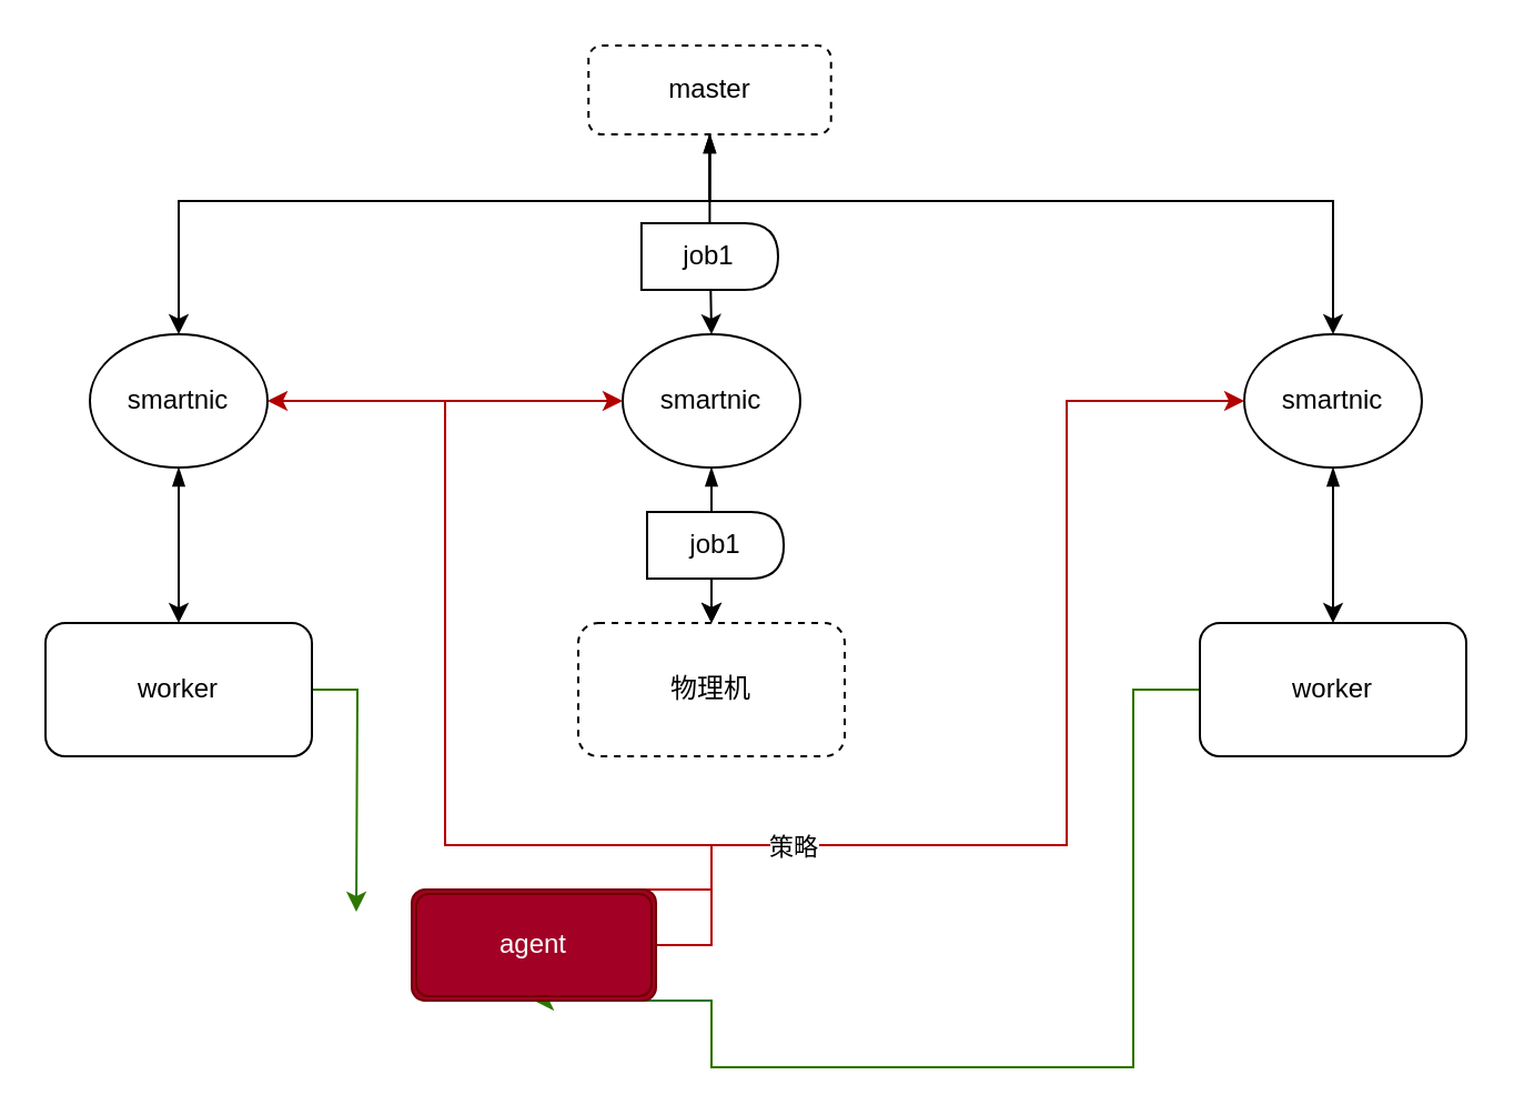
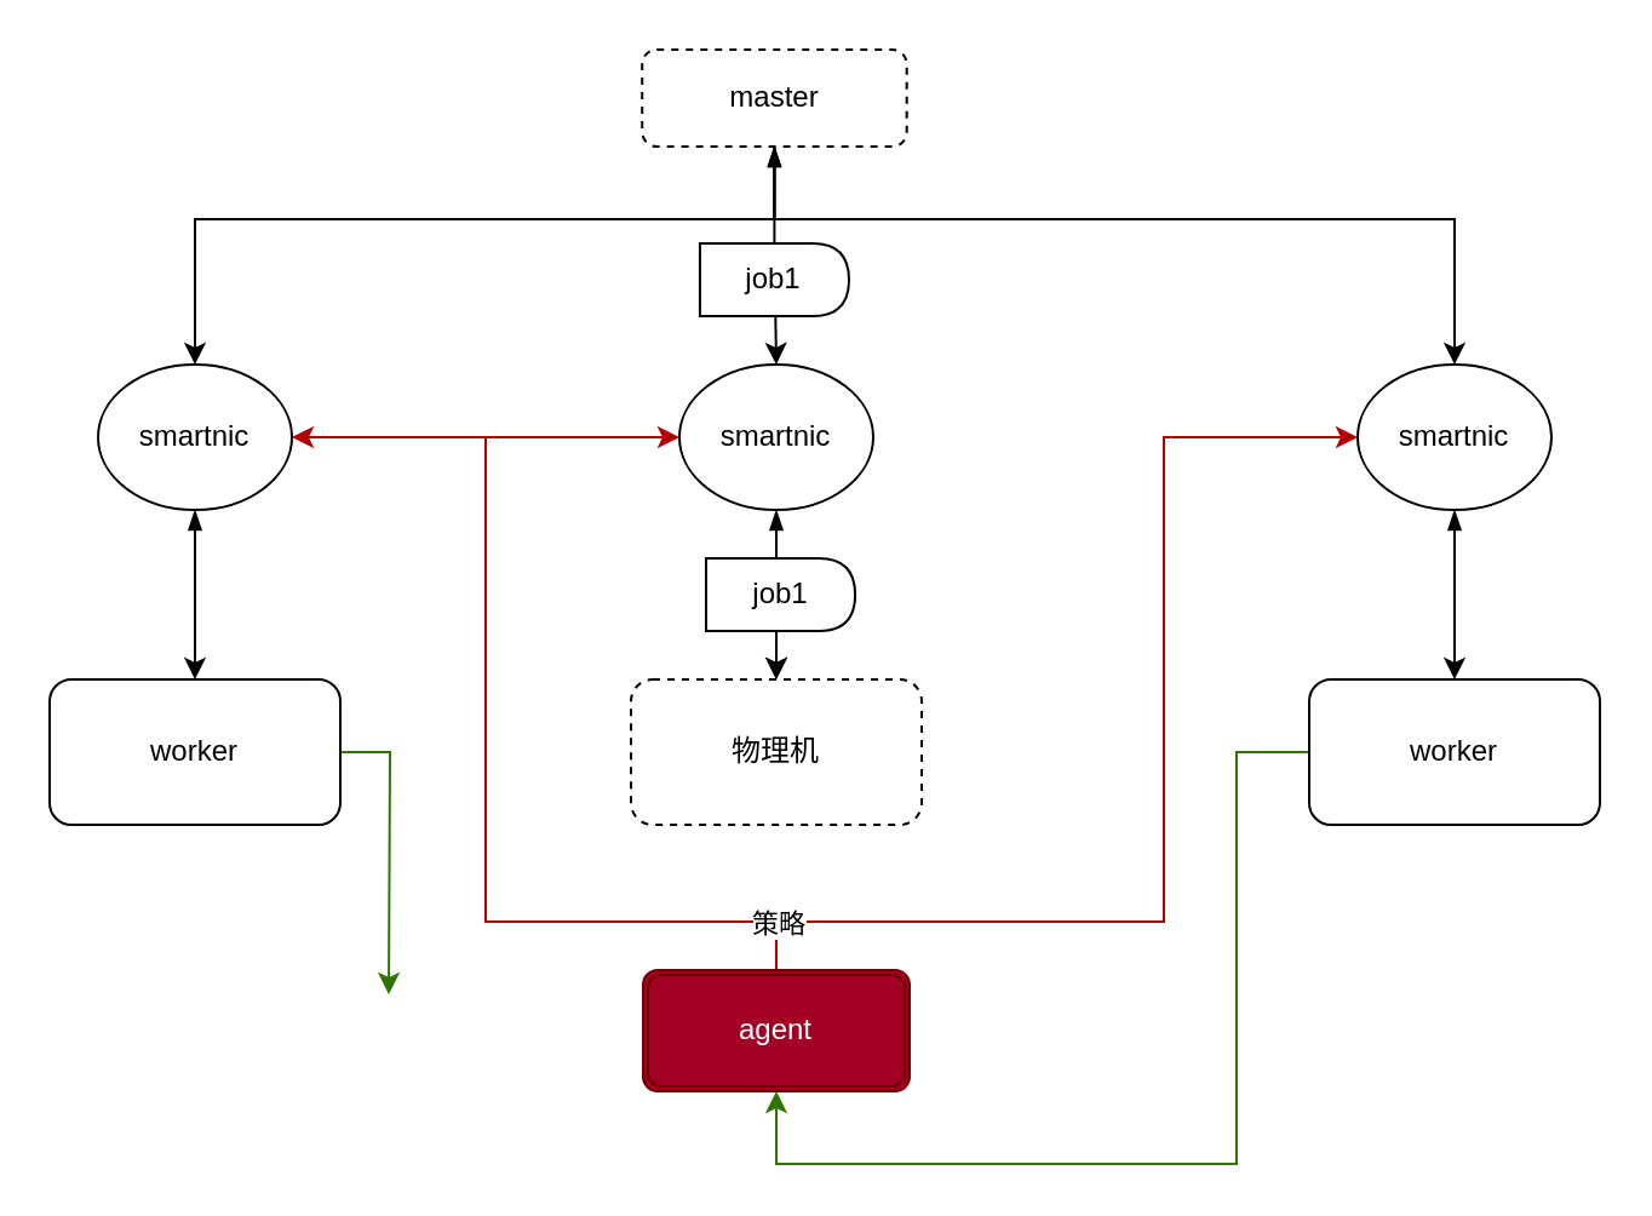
  <mxCell id="0" />
  <mxCell id="1" parent="0" />
  <mxCell id="2" style="edgeStyle=orthogonalEdgeStyle;rounded=0;orthogonalLoop=1;jettySize=auto;html=1;exitX=0.5;exitY=1;exitDx=0;exitDy=0;startArrow=blockThin;startFill=1;" parent="1" source="5" target="12" edge="1"><mxGeometry relative="1" as="geometry"><Array as="points"><mxPoint x="320" y="90" /><mxPoint x="80" y="90" /></Array></mxGeometry></mxCell>
  <mxCell id="3" style="edgeStyle=orthogonalEdgeStyle;rounded=0;orthogonalLoop=1;jettySize=auto;html=1;startArrow=blockThin;startFill=1;" parent="1" source="5" target="17" edge="1"><mxGeometry relative="1" as="geometry" /></mxCell>
  <mxCell id="4" style="edgeStyle=orthogonalEdgeStyle;rounded=0;orthogonalLoop=1;jettySize=auto;html=1;exitX=0.5;exitY=1;exitDx=0;exitDy=0;entryX=0.5;entryY=0;entryDx=0;entryDy=0;" parent="1" source="5" target="14" edge="1"><mxGeometry relative="1" as="geometry"><Array as="points"><mxPoint x="319" y="90" /><mxPoint x="600" y="90" /></Array></mxGeometry></mxCell>
  <mxCell id="5" value="master" style="rounded=1;whiteSpace=wrap;html=1;dashed=1;" parent="1" vertex="1"><mxGeometry x="264.62" y="20" width="109.23" height="40" as="geometry" /></mxCell>
  <mxCell id="6" style="edgeStyle=orthogonalEdgeStyle;rounded=0;orthogonalLoop=1;jettySize=auto;html=1;fillColor=#60a917;strokeColor=#2D7600;" parent="1" source="7" edge="1"><mxGeometry relative="1" as="geometry"><mxPoint x="160" y="410" as="targetPoint" /></mxGeometry></mxCell>
  <mxCell id="7" value="worker" style="rounded=1;whiteSpace=wrap;html=1;" parent="1" vertex="1"><mxGeometry x="20" y="280" width="120" height="60" as="geometry" /></mxCell>
  <mxCell id="8" value="物理机" style="rounded=1;whiteSpace=wrap;html=1;dashed=1;" parent="1" vertex="1"><mxGeometry x="260" y="280" width="120" height="60" as="geometry" /></mxCell>
  <mxCell id="9" style="edgeStyle=orthogonalEdgeStyle;rounded=0;orthogonalLoop=1;jettySize=auto;html=1;entryX=0.5;entryY=1;entryDx=0;entryDy=0;fillColor=#60a917;strokeColor=#2D7600;" parent="1" source="10" target="24" edge="1"><mxGeometry relative="1" as="geometry"><Array as="points"><mxPoint x="510" y="310" /><mxPoint x="510" y="480" /><mxPoint x="320" y="480" /></Array></mxGeometry></mxCell>
  <mxCell id="10" value="worker" style="rounded=1;whiteSpace=wrap;html=1;" parent="1" vertex="1"><mxGeometry x="540" y="280" width="120" height="60" as="geometry" /></mxCell>
  <mxCell id="11" style="edgeStyle=orthogonalEdgeStyle;rounded=0;orthogonalLoop=1;jettySize=auto;html=1;exitX=0.5;exitY=1;exitDx=0;exitDy=0;entryX=0.5;entryY=0;entryDx=0;entryDy=0;startArrow=blockThin;startFill=1;" parent="1" source="12" target="7" edge="1"><mxGeometry relative="1" as="geometry" /></mxCell>
  <mxCell id="12" value="smartnic" style="ellipse;whiteSpace=wrap;html=1;" parent="1" vertex="1"><mxGeometry x="40" y="150" width="80" height="60" as="geometry" /></mxCell>
  <mxCell id="13" style="edgeStyle=orthogonalEdgeStyle;rounded=0;orthogonalLoop=1;jettySize=auto;html=1;exitX=0.5;exitY=1;exitDx=0;exitDy=0;startArrow=blockThin;startFill=1;" parent="1" source="14" target="10" edge="1"><mxGeometry relative="1" as="geometry" /></mxCell>
  <mxCell id="14" value="smartnic" style="ellipse;whiteSpace=wrap;html=1;" parent="1" vertex="1"><mxGeometry x="560" y="150" width="80" height="60" as="geometry" /></mxCell>
  <mxCell id="15" style="edgeStyle=orthogonalEdgeStyle;rounded=0;orthogonalLoop=1;jettySize=auto;html=1;exitX=0.5;exitY=1;exitDx=0;exitDy=0;entryX=0.5;entryY=0;entryDx=0;entryDy=0;startArrow=none;startFill=1;" parent="1" source="25" target="8" edge="1"><mxGeometry relative="1" as="geometry" /></mxCell>
  <mxCell id="16" style="edgeStyle=orthogonalEdgeStyle;rounded=0;orthogonalLoop=1;jettySize=auto;html=1;exitX=0.5;exitY=1;exitDx=0;exitDy=0;entryX=0.5;entryY=0;entryDx=0;entryDy=0;startArrow=blockThin;startFill=1;" parent="1" source="17" target="8" edge="1"><mxGeometry relative="1" as="geometry" /></mxCell>
  <mxCell id="17" value="smartnic" style="ellipse;whiteSpace=wrap;html=1;" parent="1" vertex="1"><mxGeometry x="280" y="150" width="80" height="60" as="geometry" /></mxCell>
  <mxCell id="18" value="" style="group" parent="1" vertex="1" connectable="0"><mxGeometry x="250" y="100" width="100" height="30" as="geometry" /></mxCell>
  <mxCell id="19" value="job1" style="shape=delay;whiteSpace=wrap;html=1;" parent="18" vertex="1"><mxGeometry x="38.462" width="61.538" height="30" as="geometry" /></mxCell>
  <mxCell id="20" style="edgeStyle=orthogonalEdgeStyle;rounded=0;orthogonalLoop=1;jettySize=auto;html=1;entryX=1;entryY=0.5;entryDx=0;entryDy=0;exitX=0.5;exitY=0;exitDx=0;exitDy=0;fillColor=#e51400;strokeColor=#B20000;" parent="1" source="24" target="12" edge="1"><mxGeometry relative="1" as="geometry"><Array as="points"><mxPoint x="320" y="380" /><mxPoint x="200" y="380" /><mxPoint x="200" y="180" /></Array></mxGeometry></mxCell>
  <mxCell id="21" style="edgeStyle=orthogonalEdgeStyle;rounded=0;orthogonalLoop=1;jettySize=auto;html=1;entryX=0;entryY=0.5;entryDx=0;entryDy=0;fillColor=#e51400;strokeColor=#B20000;" parent="1" source="24" target="14" edge="1"><mxGeometry relative="1" as="geometry"><Array as="points"><mxPoint x="320" y="380" /><mxPoint x="480" y="380" /><mxPoint x="480" y="180" /></Array></mxGeometry></mxCell>
  <mxCell id="22" style="edgeStyle=orthogonalEdgeStyle;rounded=0;orthogonalLoop=1;jettySize=auto;html=1;entryX=0;entryY=0.5;entryDx=0;entryDy=0;fillColor=#e51400;strokeColor=#B20000;" parent="1" source="24" target="17" edge="1"><mxGeometry relative="1" as="geometry"><Array as="points"><mxPoint x="320" y="380" /><mxPoint x="200" y="380" /><mxPoint x="200" y="180" /></Array></mxGeometry></mxCell>
  <mxCell id="23" value="策略" style="edgeLabel;html=1;align=center;verticalAlign=middle;resizable=0;points=[];" parent="22" vertex="1" connectable="0"><mxGeometry x="-0.46" relative="1" as="geometry"><mxPoint x="93" as="offset" /></mxGeometry></mxCell>
- <mxCell id="24" value="agent" style="shape=ext;double=1;rounded=1;whiteSpace=wrap;html=1;arcSize=12;fillColor=#a20025;strokeColor=#6F0000;fontColor=#ffffff;" parent="1" vertex="1"><mxGeometry x="185" y="400" width="110" height="50" as="geometry" /></mxCell>
+ <mxCell id="24" value="agent" style="shape=ext;double=1;rounded=1;whiteSpace=wrap;html=1;arcSize=12;fillColor=#a20025;strokeColor=#6F0000;fontColor=#ffffff;" parent="1" vertex="1"><mxGeometry x="265" y="400" width="110" height="50" as="geometry" /></mxCell>
  <mxCell id="25" value="job1" style="shape=delay;whiteSpace=wrap;html=1;" parent="1" vertex="1"><mxGeometry x="291.002" y="230" width="61.538" height="30" as="geometry" /></mxCell>
